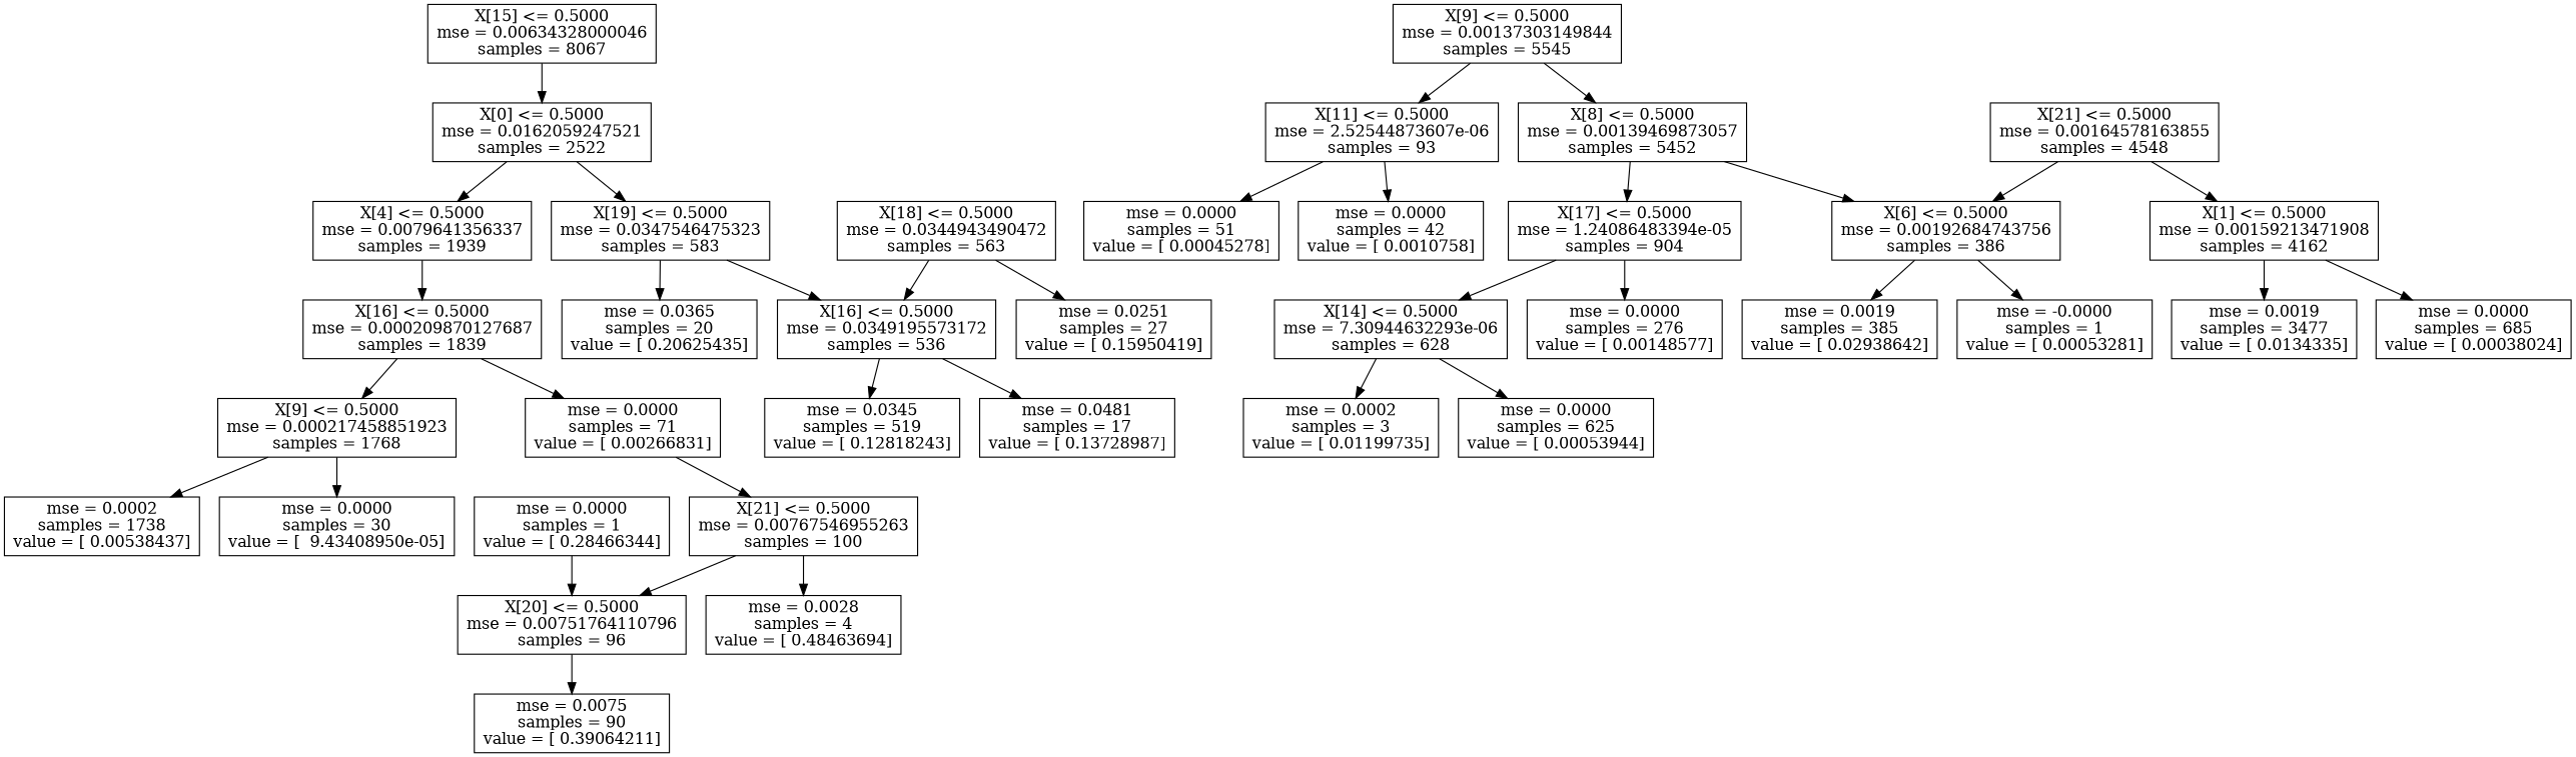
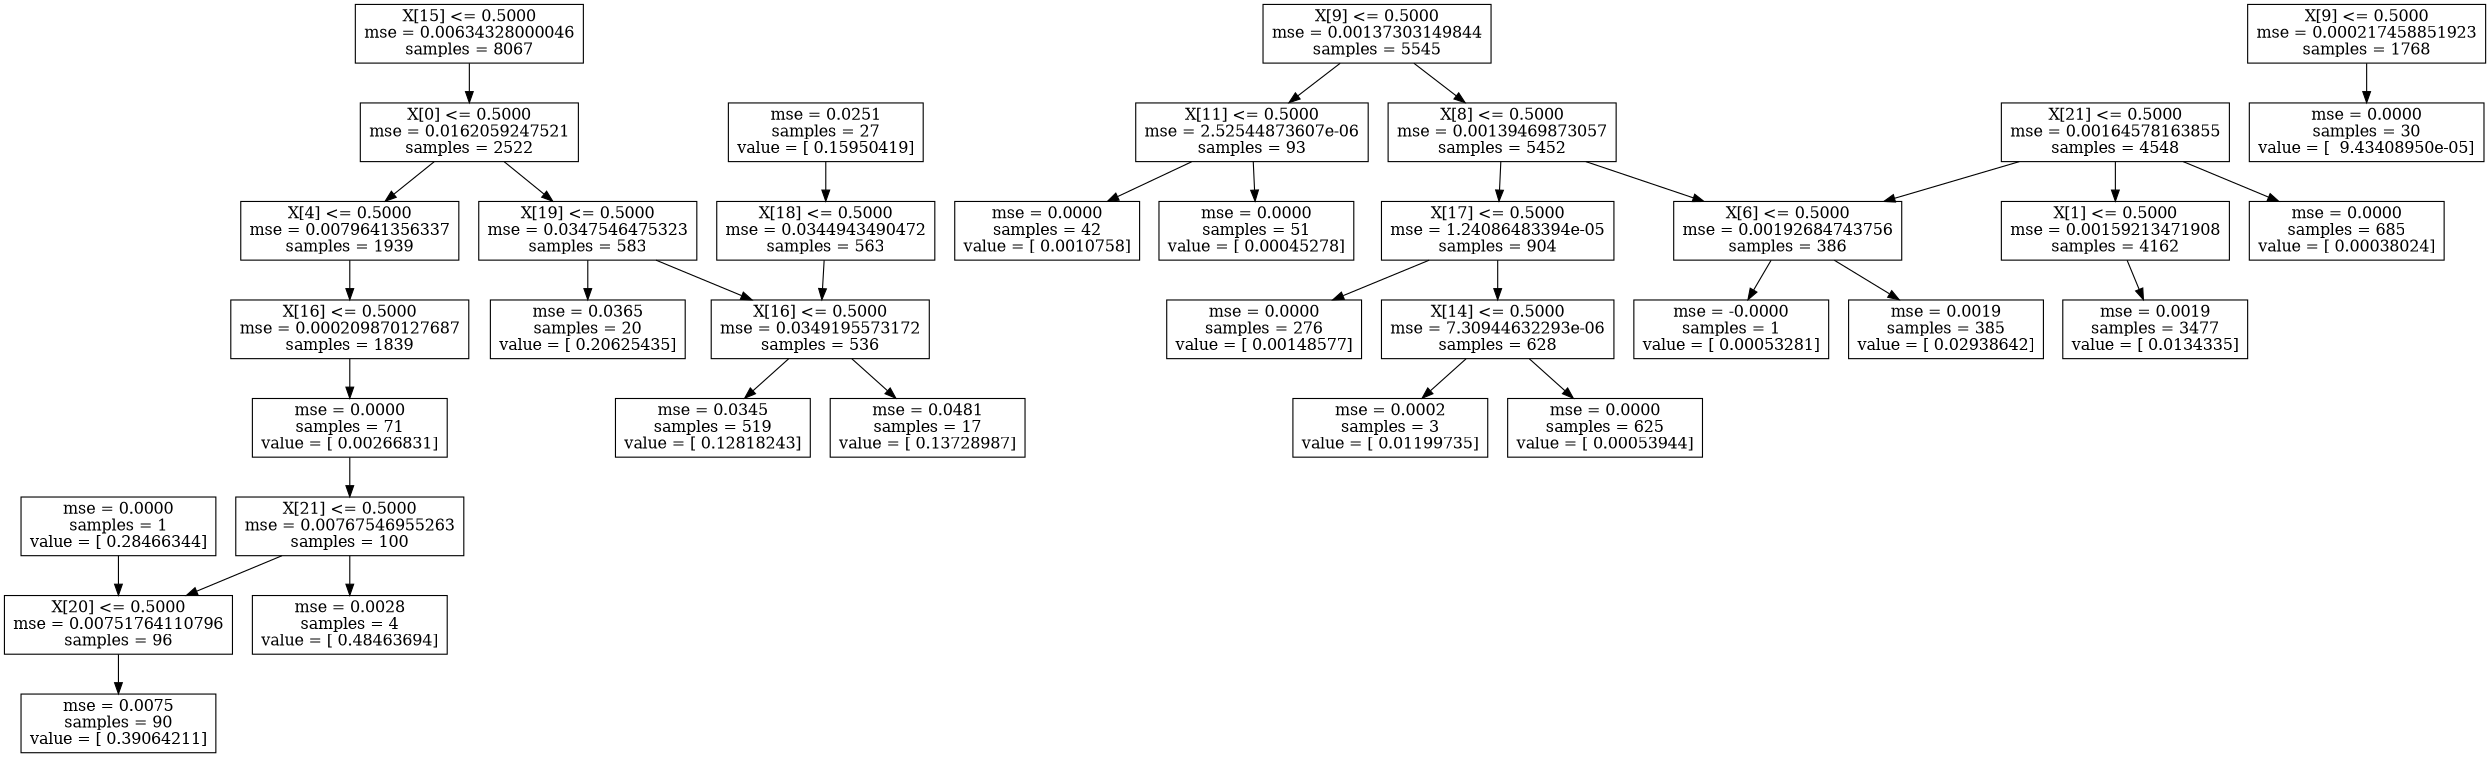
  digraph {
    node [shape=box]
    n1 [label="X[15] <= 0.5000\nmse = 0.00634328000046\nsamples = 8067"]
    n2 [label="X[0] <= 0.5000\nmse = 0.0162059247521\nsamples = 2522"]
    n3 [label="X[9] <= 0.5000\nmse = 0.00137303149844\nsamples = 5545"]
    n4 [label="X[8] <= 0.5000\nmse = 0.00139469873057\nsamples = 5452"]
    n5 [label="X[11] <= 0.5000\nmse = 2.52544873607e-06\nsamples = 93"]
    n6 [label="X[4] <= 0.5000\nmse = 0.0079641356337\nsamples = 1939"]
    n7 [label="X[19] <= 0.5000\nmse = 0.0347546475323\nsamples = 583"]
    n8 [label="X[17] <= 0.5000\nmse = 1.24086483394e-05\nsamples = 904"]
    n9 [label="X[6] <= 0.5000\nmse = 0.00192684743756\nsamples = 386"]
    n10 [label="mse = 0.0000\nsamples = 42\nvalue = [ 0.0010758]"]
    n11 [label="mse = 0.0000\nsamples = 51\nvalue = [ 0.00045278]"]
    n12 [label="X[21] <= 0.5000\nmse = 0.00164578163855\nsamples = 4548"]
    n13 [label="X[1] <= 0.5000\nmse = 0.00159213471908\nsamples = 4162"]
    n14 [label="X[14] <= 0.5000\nmse = 7.30944632293e-06\nsamples = 628"]
    n15 [label="mse = 0.0000\nsamples = 276\nvalue = [ 0.00148577]"]
    n16 [label="mse = 0.0019\nsamples = 3477\nvalue = [ 0.0134335]"]
    n17 [label="mse = 0.0000\nsamples = 685\nvalue = [ 0.00038024]"]
    n18 [label="mse = 0.0019\nsamples = 385\nvalue = [ 0.02938642]"]
    n19 [label="mse = -0.0000\nsamples = 1\nvalue = [ 0.00053281]"]
    n20 [label="mse = 0.0002\nsamples = 3\nvalue = [ 0.01199735]"]
    n21 [label="mse = 0.0000\nsamples = 625\nvalue = [ 0.00053944]"]
    n22 [label="X[16] <= 0.5000\nmse = 0.000209870127687\nsamples = 1839"]
    n23 [label="mse = 0.0365\nsamples = 20\nvalue = [ 0.20625435]"]
    n24 [label="X[16] <= 0.5000\nmse = 0.0349195573172\nsamples = 536"]
    n25 [label="X[9] <= 0.5000\nmse = 0.000217458851923\nsamples = 1768"]
    n26 [label="mse = 0.0000\nsamples = 71\nvalue = [ 0.00266831]"]
    n27 [label="X[21] <= 0.5000\nmse = 0.00767546955263\nsamples = 100"]
    n28 [label="X[20] <= 0.5000\nmse = 0.00751764110796\nsamples = 96"]
    n29 [label="mse = 0.0028\nsamples = 4\nvalue = [ 0.48463694]"]
-   n30 [label="mse = 0.0002\nsamples = 1738\nvalue = [ 0.00538437]"]
    n31 [label="mse = 0.0000\nsamples = 30\nvalue = [  9.43408950e-05]"]
    n32 [label="mse = 0.0075\nsamples = 90\nvalue = [ 0.39064211]"]
    n33 [label="mse = 0.0000\nsamples = 1\nvalue = [ 0.28466344]"]
    n34 [label="X[18] <= 0.5000\nmse = 0.0344943490472\nsamples = 563"]
    n35 [label="mse = 0.0251\nsamples = 27\nvalue = [ 0.15950419]"]
    n36 [label="mse = 0.0345\nsamples = 519\nvalue = [ 0.12818243]"]
    n37 [label="mse = 0.0481\nsamples = 17\nvalue = [ 0.13728987]"]
    n1 -> n2
    n2 -> n6
    n2 -> n7
    n3 -> n4
    n3 -> n5
    n4 -> n8
    n4 -> n9
    n5 -> n10
    n5 -> n11
    n6 -> n22
    n7 -> n23
    n7 -> n24
    n8 -> n14
    n8 -> n15
    n9 -> n18
    n9 -> n19
    n12 -> n9
    n12 -> n13
    n13 -> n16
-   n13 -> n17
+   n12 -> n17
    n14 -> n20
    n14 -> n21
-   n22 -> n25
    n22 -> n26
    n24 -> n36
    n24 -> n37
-   n25 -> n30
    n25 -> n31
    n26 -> n27
    n27 -> n28
    n27 -> n29
    n28 -> n32
    n33 -> n28
    n34 -> n24
-   n34 -> n35
+   n35 -> n34
  }
